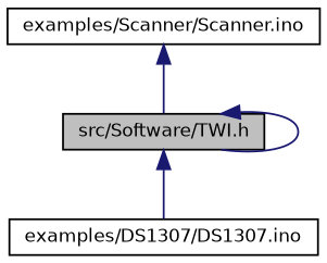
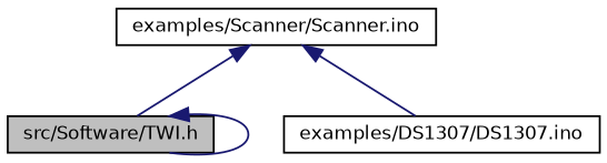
  digraph {
    node [color=black fillcolor=white fontname=Helvetica fontsize=10 shape=record style=filled]
    edge [color=midnightblue dir=back fontname=Helvetica fontsize=10 labelfontname=Helvetica labelfontsize=10 style=solid]
    n1 [fillcolor=grey75 fontcolor=black height=0.2 label="src/Software/TWI.h" width=0.4]
    n2 [height=0.2 label="examples/DS1307/DS1307.ino" width=0.4]
    n3 [height=0.2 label="examples/Scanner/Scanner.ino" width=0.4]
    n1 -> n1
-   n1 -> n2
+   n3 -> n2
    n3 -> n1
  }
